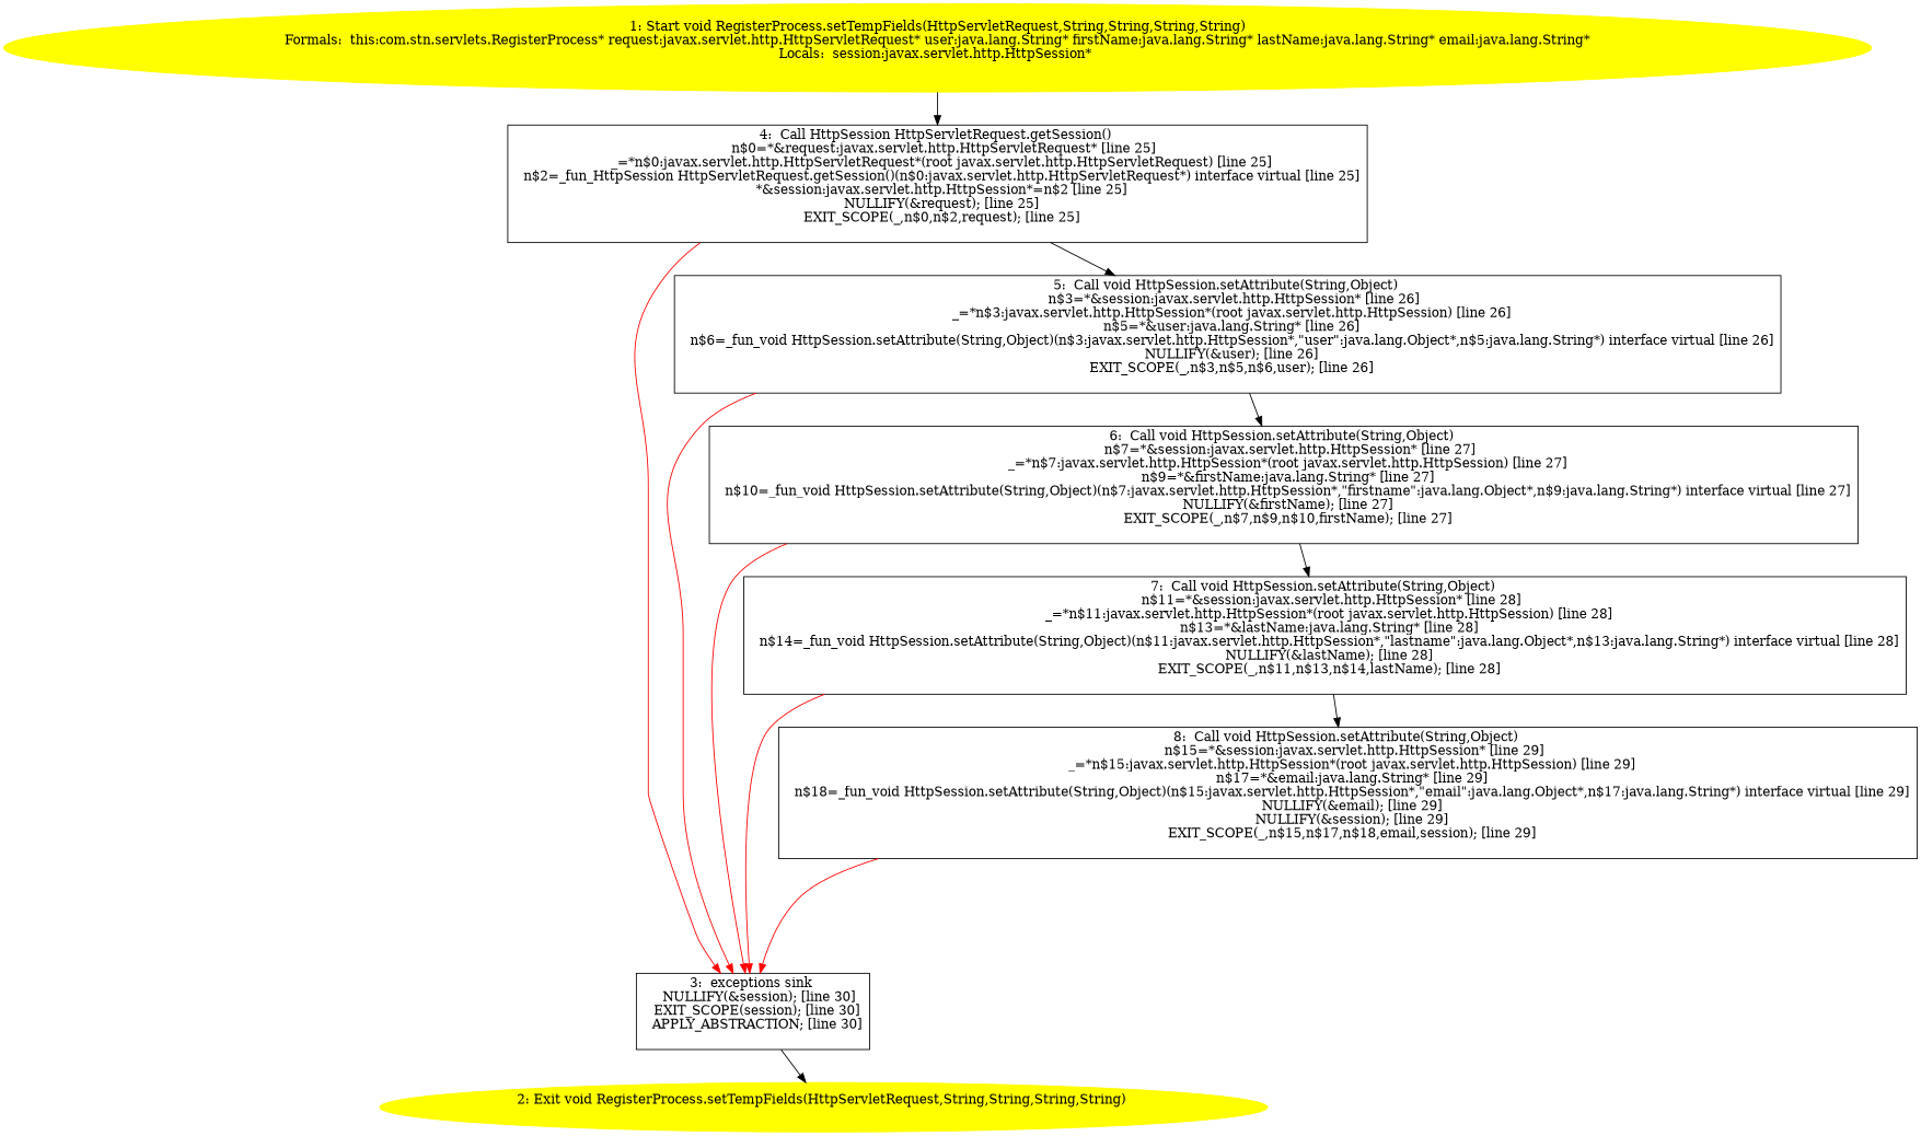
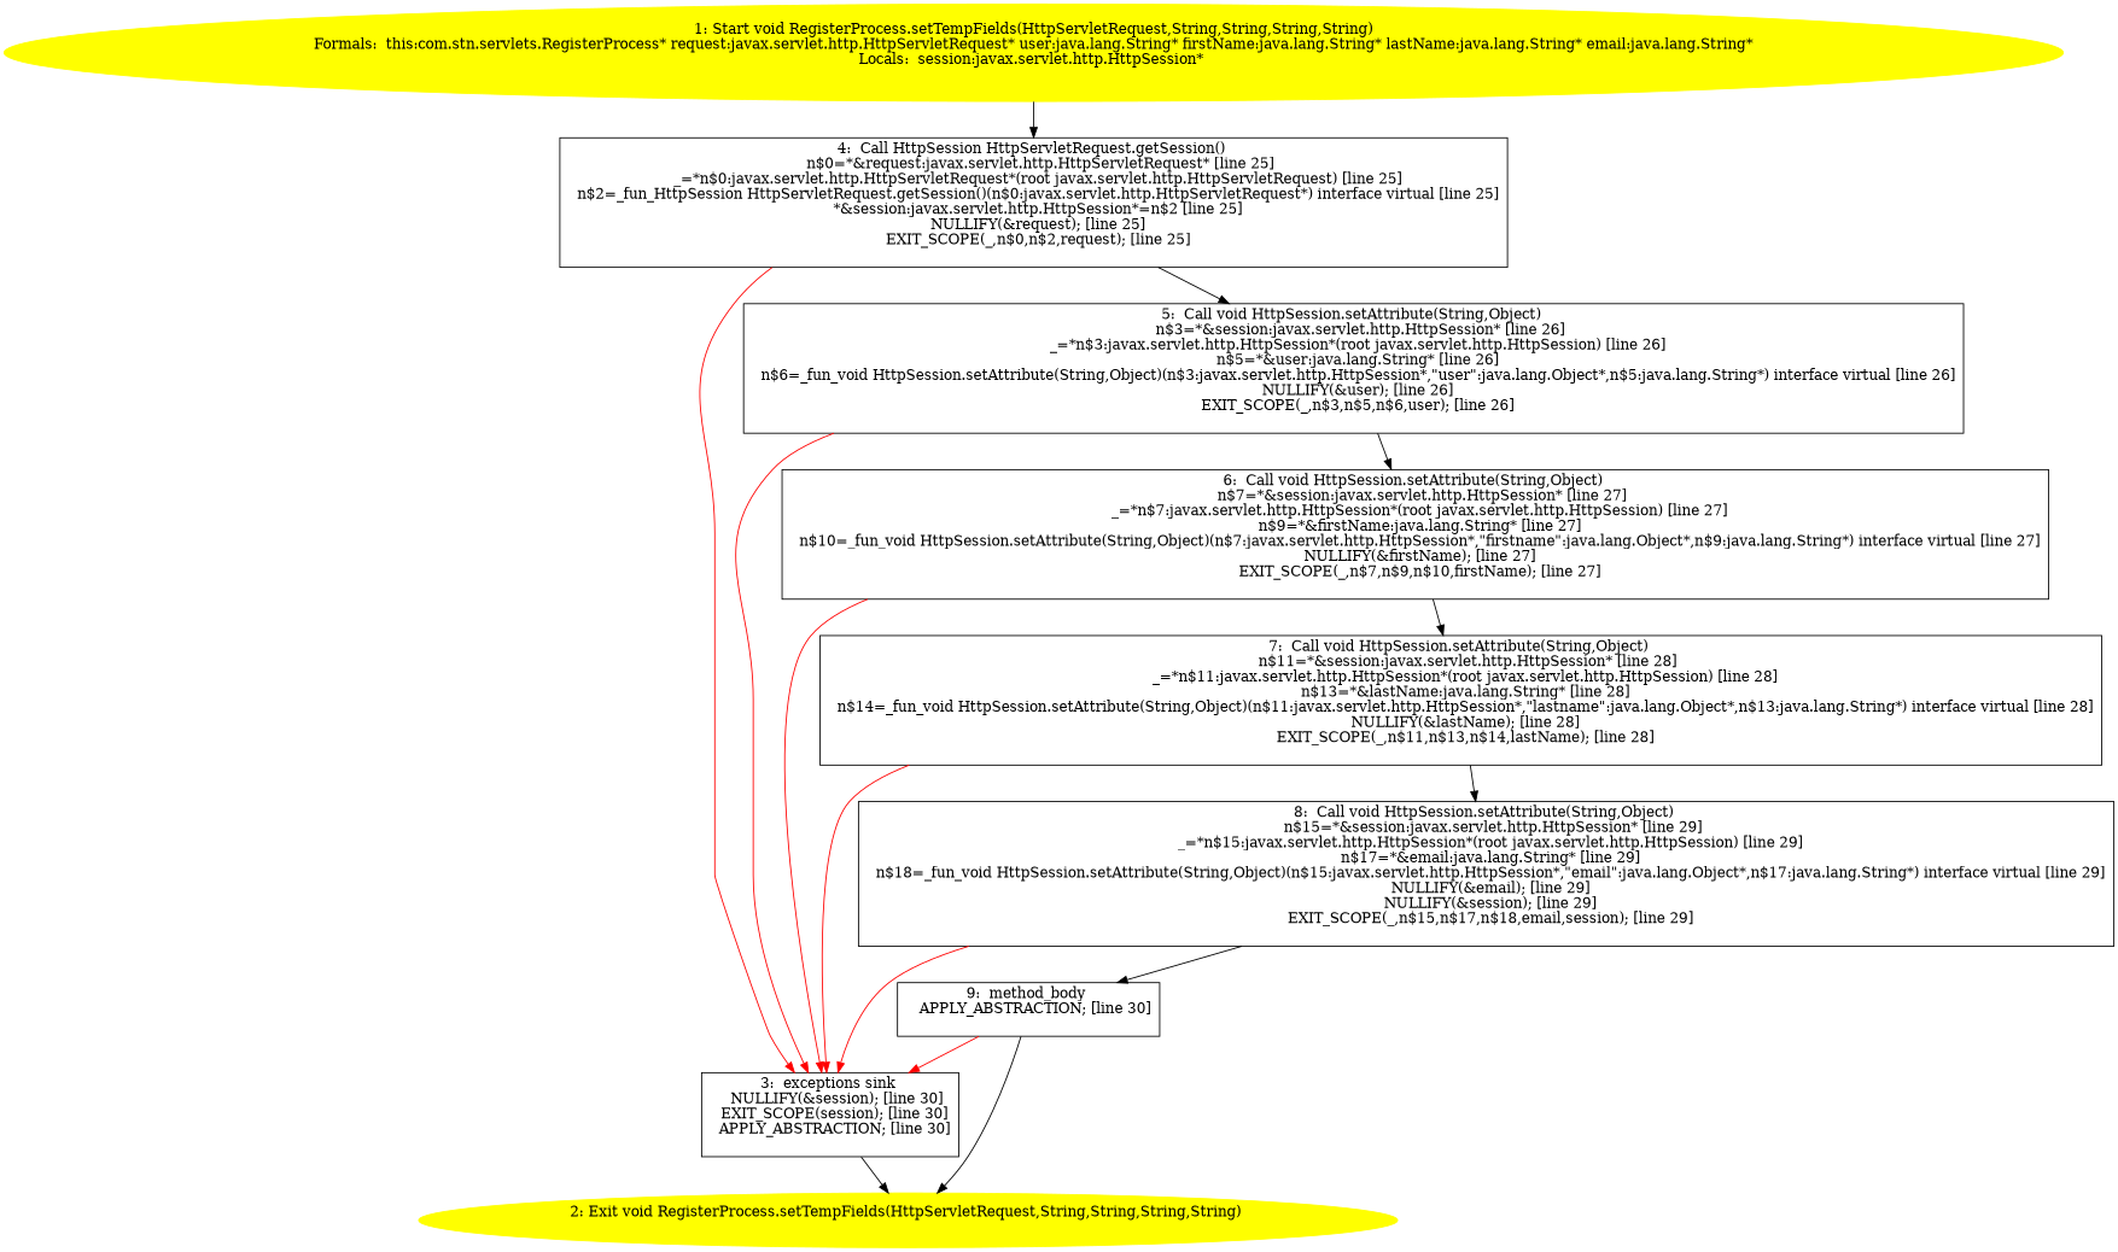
  digraph {
    node [shape=box]
    n1 [color=yellow label="1: Start void RegisterProcess.setTempFields(HttpServletRequest,String,String,String,String)\nFormals:  this:com.stn.servlets.RegisterProcess* request:javax.servlet.http.HttpServletRequest* user:java.lang.String* firstName:java.lang.String* lastName:java.lang.String* email:java.lang.String*\nLocals:  session:javax.servlet.http.HttpSession* \n  " style=filled shape=""]
    n2 [label="4:  Call HttpSession HttpServletRequest.getSession() \n   n$0=*&request:javax.servlet.http.HttpServletRequest* [line 25]\n  _=*n$0:javax.servlet.http.HttpServletRequest*(root javax.servlet.http.HttpServletRequest) [line 25]\n  n$2=_fun_HttpSession HttpServletRequest.getSession()(n$0:javax.servlet.http.HttpServletRequest*) interface virtual [line 25]\n  *&session:javax.servlet.http.HttpSession*=n$2 [line 25]\n  NULLIFY(&request); [line 25]\n  EXIT_SCOPE(_,n$0,n$2,request); [line 25]\n "]
    n3 [label="3:  exceptions sink \n   NULLIFY(&session); [line 30]\n  EXIT_SCOPE(session); [line 30]\n  APPLY_ABSTRACTION; [line 30]\n "]
    n4 [label="5:  Call void HttpSession.setAttribute(String,Object) \n   n$3=*&session:javax.servlet.http.HttpSession* [line 26]\n  _=*n$3:javax.servlet.http.HttpSession*(root javax.servlet.http.HttpSession) [line 26]\n  n$5=*&user:java.lang.String* [line 26]\n  n$6=_fun_void HttpSession.setAttribute(String,Object)(n$3:javax.servlet.http.HttpSession*,\"user\":java.lang.Object*,n$5:java.lang.String*) interface virtual [line 26]\n  NULLIFY(&user); [line 26]\n  EXIT_SCOPE(_,n$3,n$5,n$6,user); [line 26]\n "]
    n5 [color=yellow label="2: Exit void RegisterProcess.setTempFields(HttpServletRequest,String,String,String,String) \n  " style=filled shape=""]
    n6 [label="6:  Call void HttpSession.setAttribute(String,Object) \n   n$7=*&session:javax.servlet.http.HttpSession* [line 27]\n  _=*n$7:javax.servlet.http.HttpSession*(root javax.servlet.http.HttpSession) [line 27]\n  n$9=*&firstName:java.lang.String* [line 27]\n  n$10=_fun_void HttpSession.setAttribute(String,Object)(n$7:javax.servlet.http.HttpSession*,\"firstname\":java.lang.Object*,n$9:java.lang.String*) interface virtual [line 27]\n  NULLIFY(&firstName); [line 27]\n  EXIT_SCOPE(_,n$7,n$9,n$10,firstName); [line 27]\n "]
    n7 [label="7:  Call void HttpSession.setAttribute(String,Object) \n   n$11=*&session:javax.servlet.http.HttpSession* [line 28]\n  _=*n$11:javax.servlet.http.HttpSession*(root javax.servlet.http.HttpSession) [line 28]\n  n$13=*&lastName:java.lang.String* [line 28]\n  n$14=_fun_void HttpSession.setAttribute(String,Object)(n$11:javax.servlet.http.HttpSession*,\"lastname\":java.lang.Object*,n$13:java.lang.String*) interface virtual [line 28]\n  NULLIFY(&lastName); [line 28]\n  EXIT_SCOPE(_,n$11,n$13,n$14,lastName); [line 28]\n "]
    n8 [label="8:  Call void HttpSession.setAttribute(String,Object) \n   n$15=*&session:javax.servlet.http.HttpSession* [line 29]\n  _=*n$15:javax.servlet.http.HttpSession*(root javax.servlet.http.HttpSession) [line 29]\n  n$17=*&email:java.lang.String* [line 29]\n  n$18=_fun_void HttpSession.setAttribute(String,Object)(n$15:javax.servlet.http.HttpSession*,\"email\":java.lang.Object*,n$17:java.lang.String*) interface virtual [line 29]\n  NULLIFY(&email); [line 29]\n  NULLIFY(&session); [line 29]\n  EXIT_SCOPE(_,n$15,n$17,n$18,email,session); [line 29]\n "]
+   n9 [label="9:  method_body \n   APPLY_ABSTRACTION; [line 30]\n "]
    n1 -> n2
    n2 -> n3 [color=red]
    n2 -> n4
    n3 -> n5
    n4 -> n3 [color=red]
    n4 -> n6
    n6 -> n3 [color=red]
    n6 -> n7
    n7 -> n3 [color=red]
    n7 -> n8
    n8 -> n3 [color=red]
+   n8 -> n9
+   n9 -> n3 [color=red]
+   n9 -> n5
  }
